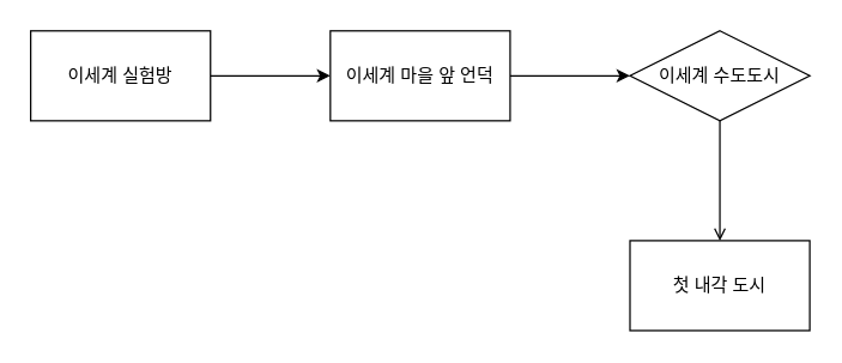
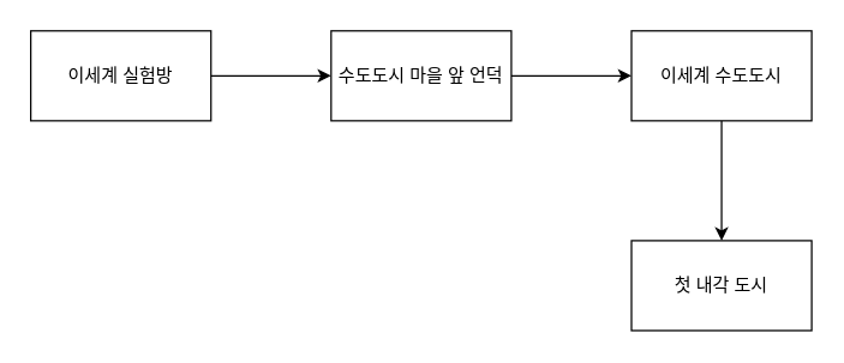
  <mxCell id="0" />
  <mxCell id="1" parent="0" />
  <mxCell id="2" value="" style="edgeStyle=orthogonalEdgeStyle;rounded=0;orthogonalLoop=1;jettySize=auto;html=1;" edge="1" parent="1" source="3" target="5"><mxGeometry relative="1" as="geometry" /></mxCell>
  <mxCell id="3" value="이세계 실험방" style="rounded=0;whiteSpace=wrap;html=1;" vertex="1" parent="1"><mxGeometry x="20" y="20" width="120" height="60" as="geometry" /></mxCell>
  <mxCell id="4" value="" style="edgeStyle=orthogonalEdgeStyle;rounded=0;orthogonalLoop=1;jettySize=auto;html=1;" edge="1" parent="1" source="5" target="7"><mxGeometry relative="1" as="geometry" /></mxCell>
- <mxCell id="5" value="이세계 마을 앞 언덕" style="whiteSpace=wrap;html=1;rounded=0;" vertex="1" parent="1"><mxGeometry x="220" y="20" width="120" height="60" as="geometry" /></mxCell>
- <mxCell id="6" value="" style="edgeStyle=orthogonalEdgeStyle;rounded=0;orthogonalLoop=1;jettySize=auto;html=1;endArrow=open;" edge="1" parent="1" source="7" target="8"><mxGeometry relative="1" as="geometry" /></mxCell>
- <mxCell id="7" value="이세계 수도도시" style="rhombus;whiteSpace=wrap;html=1;" vertex="1" parent="1"><mxGeometry x="420" y="20" width="120" height="60" as="geometry" /></mxCell>
+ <mxCell id="5" value="수도도시 마을 앞 언덕" style="whiteSpace=wrap;html=1;rounded=0;" vertex="1" parent="1"><mxGeometry x="220" y="20" width="120" height="60" as="geometry" /></mxCell>
+ <mxCell id="6" value="" style="edgeStyle=orthogonalEdgeStyle;rounded=0;orthogonalLoop=1;jettySize=auto;html=1;" edge="1" parent="1" source="7" target="8"><mxGeometry relative="1" as="geometry" /></mxCell>
+ <mxCell id="7" value="이세계 수도도시" style="whiteSpace=wrap;html=1;rounded=0;" vertex="1" parent="1"><mxGeometry x="420" y="20" width="120" height="60" as="geometry" /></mxCell>
  <mxCell id="8" value="첫 내각 도시" style="whiteSpace=wrap;html=1;rounded=0;" vertex="1" parent="1"><mxGeometry x="420" y="160" width="120" height="60" as="geometry" /></mxCell>
